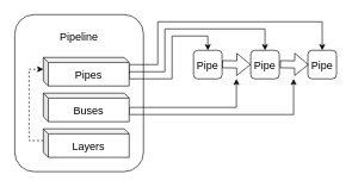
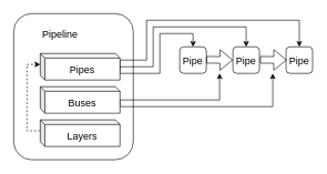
  <mxCell id="0" />
  <mxCell id="1" parent="0" />
  <mxCell id="2" value="" style="rounded=1;whiteSpace=wrap;html=1;fontSize=15;" vertex="1" parent="1"><mxGeometry x="20" y="20" width="180" height="220" as="geometry" /></mxCell>
- <mxCell id="3" value="Pipeline" style="text;html=1;strokeColor=none;fillColor=none;align=center;verticalAlign=middle;whiteSpace=wrap;rounded=0;fontSize=15;" vertex="1" parent="1"><mxGeometry x="90" y="40" width="40" height="20" as="geometry" /></mxCell>
+ <mxCell id="3" value="Pipeline" style="text;html=1;strokeColor=none;fillColor=none;align=center;verticalAlign=middle;whiteSpace=wrap;rounded=0;fontSize=15;" vertex="1" parent="1"><mxGeometry x="70" y="40" width="40" height="20" as="geometry" /></mxCell>
  <mxCell id="4" style="edgeStyle=orthogonalEdgeStyle;rounded=0;orthogonalLoop=1;jettySize=auto;html=1;exitX=0;exitY=0;exitDx=120;exitDy=23.5;exitPerimeter=0;entryX=0.5;entryY=0;entryDx=0;entryDy=0;fontSize=15;" edge="1" parent="1" source="7" target="13"><mxGeometry relative="1" as="geometry"><Array as="points"><mxPoint x="180" y="110" /><mxPoint x="240" y="110" /><mxPoint x="240" y="50" /><mxPoint x="290" y="50" /></Array></mxGeometry></mxCell>
  <mxCell id="5" style="edgeStyle=orthogonalEdgeStyle;rounded=0;orthogonalLoop=1;jettySize=auto;html=1;exitX=0;exitY=0;exitDx=120;exitDy=23.5;exitPerimeter=0;entryX=0.5;entryY=0;entryDx=0;entryDy=0;fontSize=15;" edge="1" parent="1" source="7" target="14"><mxGeometry relative="1" as="geometry"><Array as="points"><mxPoint x="180" y="100" /><mxPoint x="230" y="100" /><mxPoint x="230" y="40" /><mxPoint x="370" y="40" /></Array></mxGeometry></mxCell>
  <mxCell id="6" style="edgeStyle=orthogonalEdgeStyle;rounded=0;orthogonalLoop=1;jettySize=auto;html=1;exitX=0;exitY=0;exitDx=120;exitDy=23.5;exitPerimeter=0;entryX=0.5;entryY=0;entryDx=0;entryDy=0;fontSize=15;" edge="1" parent="1" source="7" target="15"><mxGeometry relative="1" as="geometry"><Array as="points"><mxPoint x="180" y="90" /><mxPoint x="220" y="90" /><mxPoint x="220" y="30" /><mxPoint x="450" y="30" /></Array></mxGeometry></mxCell>
  <mxCell id="7" value="Pipes" style="shape=cube;whiteSpace=wrap;html=1;boundedLbl=1;backgroundOutline=1;darkOpacity=0.05;darkOpacity2=0.1;fontSize=15;size=7;" vertex="1" parent="1"><mxGeometry x="60" y="80" width="120" height="40" as="geometry" /></mxCell>
  <mxCell id="8" style="edgeStyle=orthogonalEdgeStyle;rounded=0;orthogonalLoop=1;jettySize=auto;html=1;exitX=0;exitY=0;exitDx=120;exitDy=23.5;exitPerimeter=0;fontSize=15;" edge="1" parent="1" source="10"><mxGeometry relative="1" as="geometry"><mxPoint x="330" y="110" as="targetPoint" /><Array as="points"><mxPoint x="180" y="150" /><mxPoint x="330" y="150" /></Array></mxGeometry></mxCell>
  <mxCell id="9" style="edgeStyle=orthogonalEdgeStyle;rounded=0;orthogonalLoop=1;jettySize=auto;html=1;exitX=0;exitY=0;exitDx=120;exitDy=23.5;exitPerimeter=0;fontSize=15;" edge="1" parent="1" source="10"><mxGeometry relative="1" as="geometry"><mxPoint x="410" y="110" as="targetPoint" /><Array as="points"><mxPoint x="180" y="160" /><mxPoint x="410" y="160" /></Array></mxGeometry></mxCell>
  <mxCell id="10" value="Buses" style="shape=cube;whiteSpace=wrap;html=1;boundedLbl=1;backgroundOutline=1;darkOpacity=0.05;darkOpacity2=0.1;fontSize=15;size=7;" vertex="1" parent="1"><mxGeometry x="60" y="130" width="120" height="40" as="geometry" /></mxCell>
  <mxCell id="11" style="edgeStyle=orthogonalEdgeStyle;rounded=0;orthogonalLoop=1;jettySize=auto;html=1;exitX=0;exitY=0;exitDx=0;exitDy=16.5;exitPerimeter=0;entryX=0;entryY=0;entryDx=0;entryDy=16.5;entryPerimeter=0;fontSize=15;dashed=1;" edge="1" parent="1" source="12" target="7"><mxGeometry relative="1" as="geometry" /></mxCell>
  <mxCell id="12" value="Layers" style="shape=cube;whiteSpace=wrap;html=1;boundedLbl=1;backgroundOutline=1;darkOpacity=0.05;darkOpacity2=0.1;fontSize=15;size=7;" vertex="1" parent="1"><mxGeometry x="60" y="180" width="120" height="40" as="geometry" /></mxCell>
  <mxCell id="13" value="Pipe" style="rounded=1;whiteSpace=wrap;html=1;fontSize=15;" vertex="1" parent="1"><mxGeometry x="270" y="70" width="40" height="40" as="geometry" /></mxCell>
  <mxCell id="14" value="Pipe" style="rounded=1;whiteSpace=wrap;html=1;fontSize=15;" vertex="1" parent="1"><mxGeometry x="350" y="70" width="40" height="40" as="geometry" /></mxCell>
  <mxCell id="15" value="Pipe" style="rounded=1;whiteSpace=wrap;html=1;fontSize=15;" vertex="1" parent="1"><mxGeometry x="430" y="70" width="40" height="40" as="geometry" /></mxCell>
  <mxCell id="16" value="" style="shape=flexArrow;endArrow=classic;html=1;fontSize=15;" edge="1" parent="1"><mxGeometry width="50" height="50" relative="1" as="geometry"><mxPoint x="310" y="89.5" as="sourcePoint" /><mxPoint x="350" y="90" as="targetPoint" /></mxGeometry></mxCell>
  <mxCell id="17" value="" style="shape=flexArrow;endArrow=classic;html=1;fontSize=15;" edge="1" parent="1"><mxGeometry width="50" height="50" relative="1" as="geometry"><mxPoint x="391" y="89.5" as="sourcePoint" /><mxPoint x="431" y="90" as="targetPoint" /></mxGeometry></mxCell>
